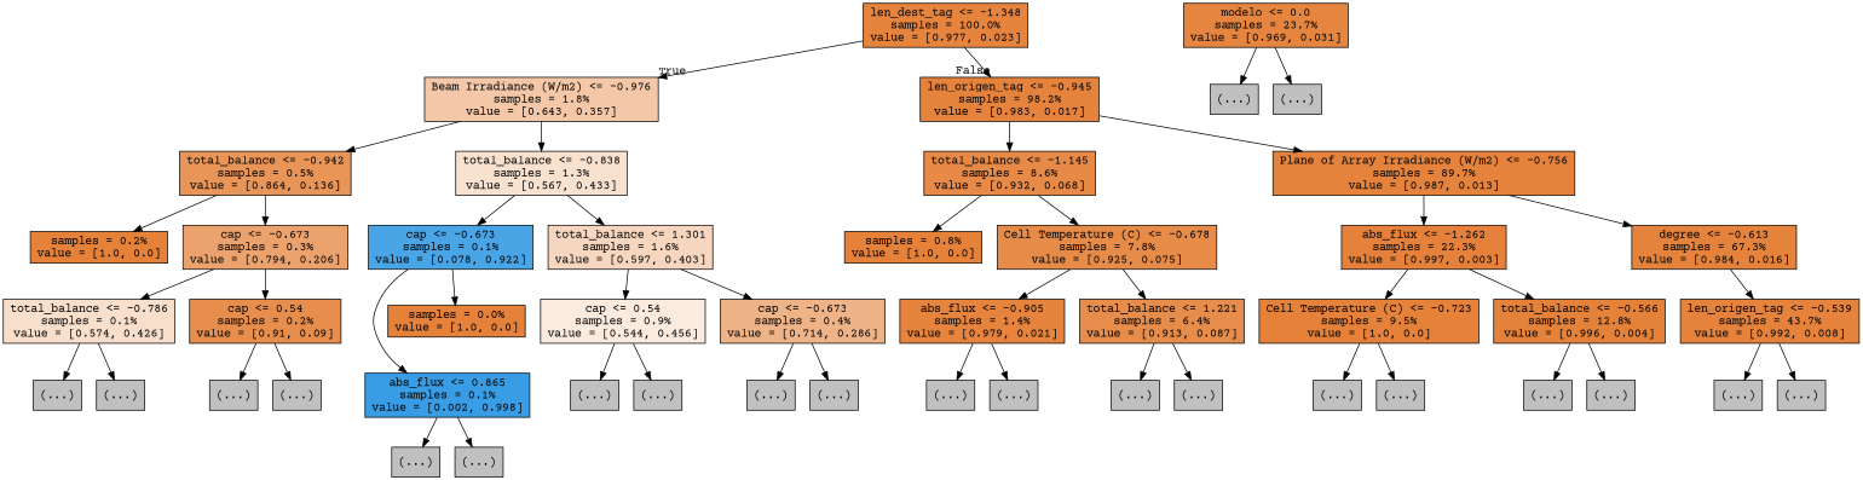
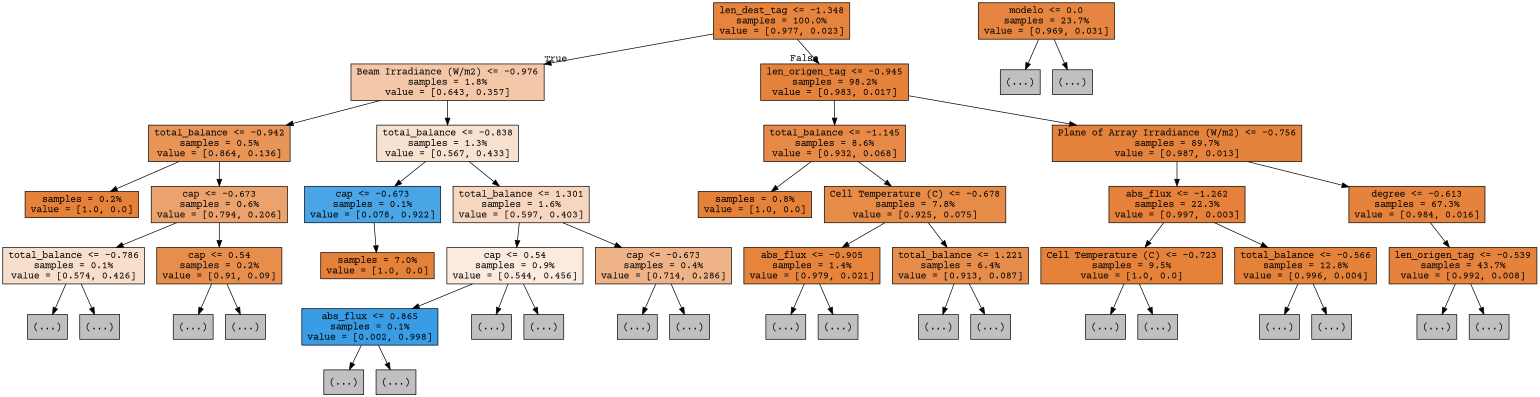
  digraph {
    fontname="Courier Prime"
    node [color=black fillcolor="#C0C0C0" fontname="Courier Prime" shape=box style=filled]
    edge [fontname="Courier Prime"]
    n1 [fillcolor="#e6843e" label="len_dest_tag <= -1.348\nsamples = 100.0%\nvalue = [0.977, 0.023]"]
    n2 [fillcolor="#f3c7a7" label="Beam Irradiance (W/m2) <= -0.976\nsamples = 1.8%\nvalue = [0.643, 0.357]"]
    n3 [fillcolor="#e5833d" label="len_origen_tag <= -0.945\nsamples = 98.2%\nvalue = [0.983, 0.017]"]
    n4 [fillcolor="#e99558" label="total_balance <= -0.942\nsamples = 0.5%\nvalue = [0.864, 0.136]"]
    n5 [fillcolor="#f9e1d0" label="total_balance <= -0.838\nsamples = 1.3%\nvalue = [0.567, 0.433]"]
    n6 [fillcolor="#e78a48" label="total_balance <= -1.145\nsamples = 8.6%\nvalue = [0.932, 0.068]"]
    n7 [fillcolor="#e5833c" label="Plane of Array Irradiance (W/m2) <= -0.756\nsamples = 89.7%\nvalue = [0.987, 0.013]"]
    n8 [fillcolor="#e58139" label="samples = 0.2%\nvalue = [1.0, 0.0]"]
-   n9 [fillcolor="#eca26c" label="cap <= -0.673\nsamples = 0.3%\nvalue = [0.794, 0.206]"]
+   n9 [fillcolor="#eca26c" label="cap <= -0.673\nsamples = 0.6%\nvalue = [0.794, 0.206]"]
    n10 [fillcolor="#4aa5e7" label="cap <= -0.673\nsamples = 0.1%\nvalue = [0.078, 0.922]"]
    n11 [fillcolor="#f7d6bf" label="total_balance <= 1.301\nsamples = 1.6%\nvalue = [0.597, 0.403]"]
    n12 [fillcolor="#f8dfcc" label="total_balance <= -0.786\nsamples = 0.1%\nvalue = [0.574, 0.426]"]
    n13 [fillcolor="#e88e4d" label="cap <= 0.54\nsamples = 0.2%\nvalue = [0.91, 0.09]"]
    n14 [label="(...)"]
    n15 [label="(...)"]
    n16 [label="(...)"]
    n17 [label="(...)"]
    n18 [fillcolor="#399de5" label="abs_flux <= 0.865\nsamples = 0.1%\nvalue = [0.002, 0.998]"]
-   n19 [fillcolor="#e58139" label="samples = 0.0%\nvalue = [1.0, 0.0]"]
+   n19 [fillcolor="#e58139" label="samples = 7.0%\nvalue = [1.0, 0.0]"]
    n20 [fillcolor="#fbebdf" label="cap <= 0.54\nsamples = 0.9%\nvalue = [0.544, 0.456]"]
    n21 [fillcolor="#efb388" label="cap <= -0.673\nsamples = 0.4%\nvalue = [0.714, 0.286]"]
    n22 [label="(...)"]
    n23 [label="(...)"]
    n24 [label="(...)"]
    n25 [label="(...)"]
    n26 [label="(...)"]
    n27 [label="(...)"]
    n28 [fillcolor="#e58139" label="samples = 0.8%\nvalue = [1.0, 0.0]"]
    n29 [fillcolor="#e78b49" label="Cell Temperature (C) <= -0.678\nsamples = 7.8%\nvalue = [0.925, 0.075]"]
    n30 [fillcolor="#e5813a" label="abs_flux <= -1.262\nsamples = 22.3%\nvalue = [0.997, 0.003]"]
    n31 [fillcolor="#e5833c" label="degree <= -0.613\nsamples = 67.3%\nvalue = [0.984, 0.016]"]
    n32 [fillcolor="#e6843d" label="abs_flux <= -0.905\nsamples = 1.4%\nvalue = [0.979, 0.021]"]
    n33 [fillcolor="#e78d4c" label="total_balance <= 1.221\nsamples = 6.4%\nvalue = [0.913, 0.087]"]
    n34 [label="(...)"]
    n35 [label="(...)"]
    n36 [label="(...)"]
    n37 [label="(...)"]
    n38 [fillcolor="#e58139" label="Cell Temperature (C) <= -0.723\nsamples = 9.5%\nvalue = [1.0, 0.0]"]
    n39 [fillcolor="#e5823a" label="total_balance <= -0.566\nsamples = 12.8%\nvalue = [0.996, 0.004]"]
    n40 [fillcolor="#e5823b" label="len_origen_tag <= -0.539\nsamples = 43.7%\nvalue = [0.992, 0.008]"]
    n41 [label="(...)"]
    n42 [label="(...)"]
    n43 [label="(...)"]
    n44 [label="(...)"]
    n45 [fillcolor="#e6853f" label="modelo <= 0.0\nsamples = 23.7%\nvalue = [0.969, 0.031]"]
    n46 [label="(...)"]
    n47 [label="(...)"]
    n48 [label="(...)"]
    n49 [label="(...)"]
    n1 -> n2 [headlabel=True labelangle=45 labeldistance=2.5]
    n1 -> n3 [headlabel=False labelangle=-45 labeldistance=2.5]
    n2 -> n4
    n2 -> n5
    n3 -> n6
    n3 -> n7
    n4 -> n8
    n4 -> n9
    n5 -> n10
    n5 -> n11
    n6 -> n28
    n6 -> n29
    n7 -> n30
    n7 -> n31
    n9 -> n12
    n9 -> n13
-   n10 -> n18
+   n20 -> n18
    n10 -> n19
    n11 -> n20
    n11 -> n21
    n12 -> n14
    n12 -> n15
    n13 -> n16
    n13 -> n17
    n18 -> n22
    n18 -> n23
    n20 -> n24
    n20 -> n25
    n21 -> n26
    n21 -> n27
    n29 -> n32
    n29 -> n33
    n30 -> n38
    n30 -> n39
    n31 -> n40
    n32 -> n34
    n32 -> n35
    n33 -> n36
    n33 -> n37
    n38 -> n41
    n38 -> n42
    n39 -> n43
    n39 -> n44
    n40 -> n48
    n40 -> n49
    n45 -> n46
    n45 -> n47
  }
